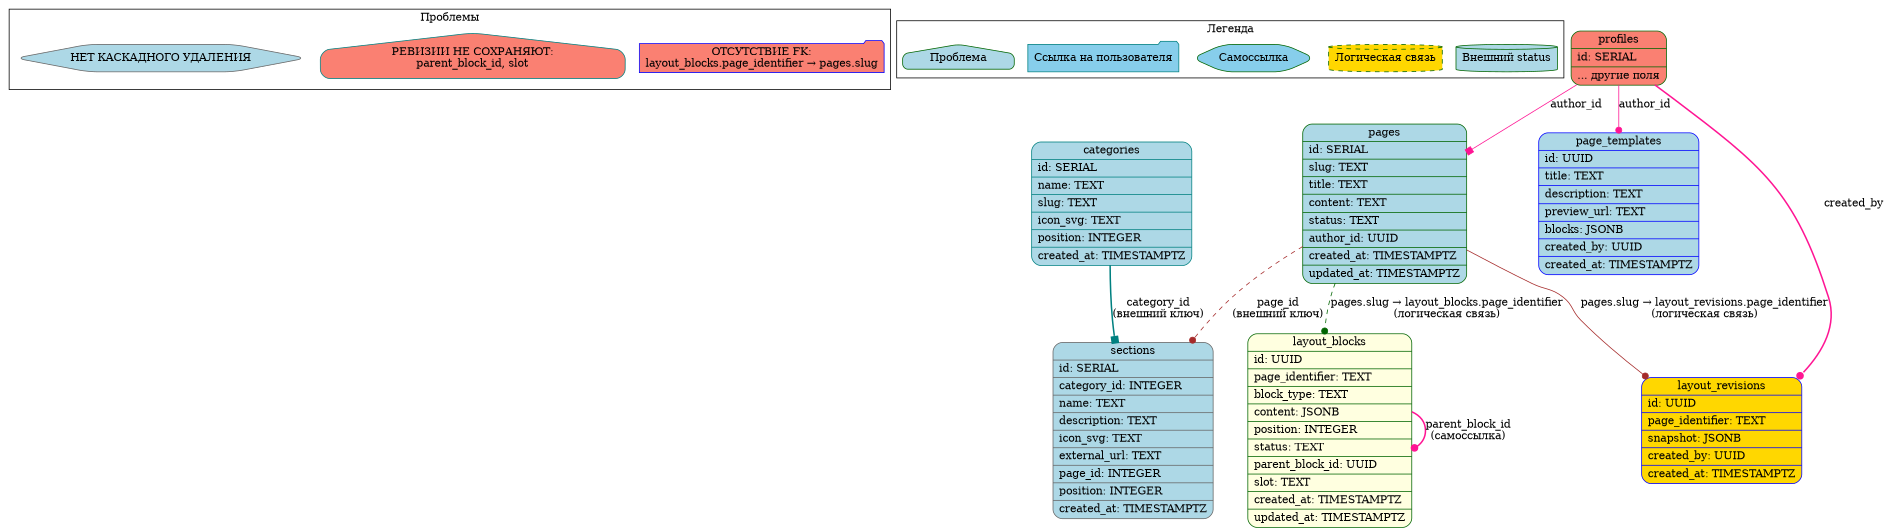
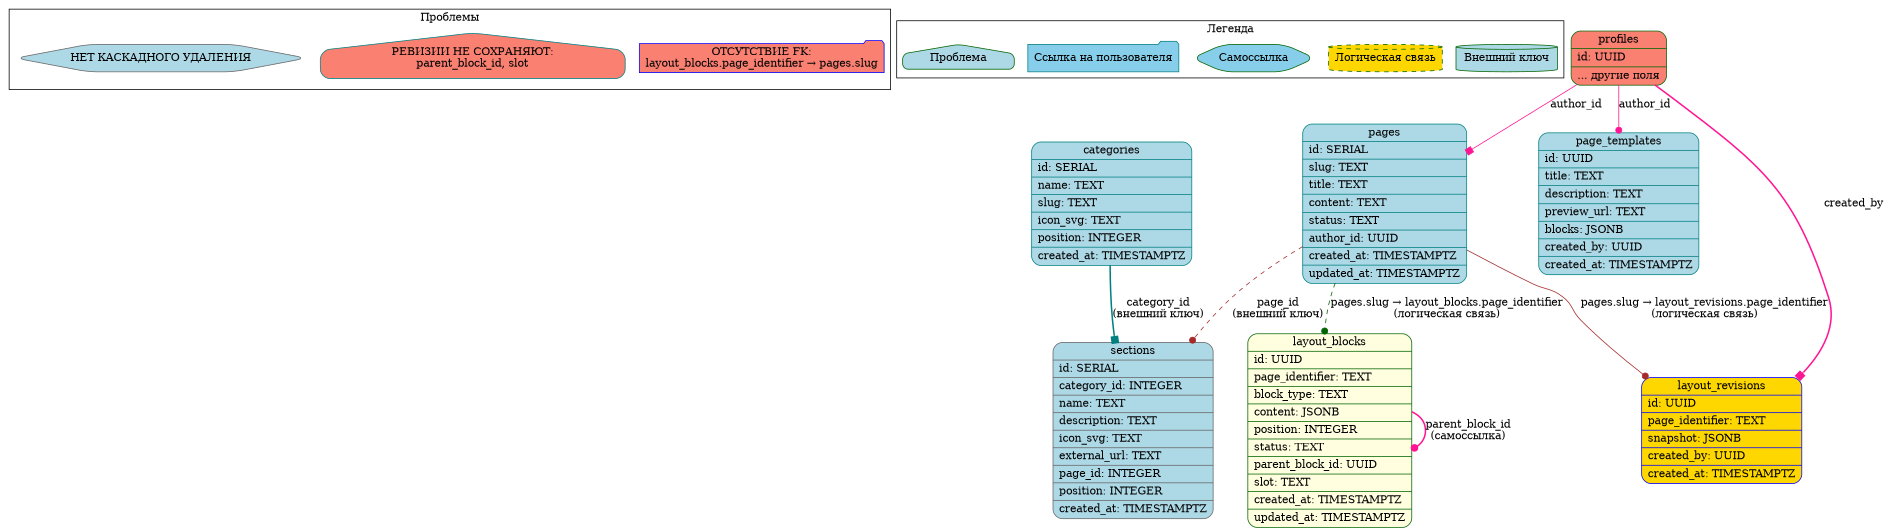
  digraph {
    rankdir=TB
    node [color=darkgreen fillcolor=lightblue shape=record style="rounded,filled"]
    edge [arrowhead=dot color=deeppink style=solid]
    n1 [color=blue fillcolor=salmon label="ОТСУТСТВИЕ FK:\nlayout_blocks.page_identifier → pages.slug" shape=folder]
    n2 [color=teal fillcolor=salmon label="РЕВИЗИИ НЕ СОХРАНЯЮТ:\nparent_block_id, slot" shape=house]
    n3 [color=gray40 label="НЕТ КАСКАДНОГО УДАЛЕНИЯ" shape=hexagon]
-   n4 [label="Внешний status" shape=cylinder]
+   n4 [label="Внешний ключ" shape=cylinder]
    n5 [fillcolor=gold label="Логическая связь" shape=cylinder style="dashed,filled"]
    n6 [fillcolor=skyblue label="Самоссылка" shape=hexagon]
    n7 [color=teal fillcolor=skyblue label="Ссылка на пользователя" shape=folder]
    n8 [label="Проблема" shape=house]
-   n9 [label="{pages|id: SERIAL\l|slug: TEXT\l|title: TEXT\l|content: TEXT\l|status: TEXT\l|author_id: UUID\l|created_at: TIMESTAMPTZ\l|updated_at: TIMESTAMPTZ\l}"]
+   n9 [color=teal label="{pages|id: SERIAL\l|slug: TEXT\l|title: TEXT\l|content: TEXT\l|status: TEXT\l|author_id: UUID\l|created_at: TIMESTAMPTZ\l|updated_at: TIMESTAMPTZ\l}"]
    n10 [fillcolor=lightyellow label="{layout_blocks|id: UUID\l|page_identifier: TEXT\l|block_type: TEXT\l|content: JSONB\l|position: INTEGER\l|status: TEXT\l|parent_block_id: UUID\l|slot: TEXT\l|created_at: TIMESTAMPTZ\l|updated_at: TIMESTAMPTZ\l}"]
    n11 [color=blue fillcolor=gold label="{layout_revisions|id: UUID\l|page_identifier: TEXT\l|snapshot: JSONB\l|created_by: UUID\l|created_at: TIMESTAMPTZ\l}"]
    n12 [color=gray40 label="{sections|id: SERIAL\l|category_id: INTEGER\l|name: TEXT\l|description: TEXT\l|icon_svg: TEXT\l|external_url: TEXT\l|page_id: INTEGER\l|position: INTEGER\l|created_at: TIMESTAMPTZ\l}"]
    n13 [color=teal label="{categories|id: SERIAL\l|name: TEXT\l|slug: TEXT\l|icon_svg: TEXT\l|position: INTEGER\l|created_at: TIMESTAMPTZ\l}"]
-   n14 [color=blue label="{page_templates|id: UUID\l|title: TEXT\l|description: TEXT\l|preview_url: TEXT\l|blocks: JSONB\l|created_by: UUID\l|created_at: TIMESTAMPTZ\l}"]
-   n15 [fillcolor=salmon label="{profiles|id: SERIAL\l|... другие поля\l}"]
+   n14 [color=teal label="{page_templates|id: UUID\l|title: TEXT\l|description: TEXT\l|preview_url: TEXT\l|blocks: JSONB\l|created_by: UUID\l|created_at: TIMESTAMPTZ\l}"]
+   n15 [fillcolor=salmon label="{profiles|id: UUID\l|... другие поля\l}"]
    subgraph cluster_1 {
      label="Проблемы"
      n1
      n2
      n3
    }
    subgraph cluster_2 {
      label="Легенда"
      n4
      n5
      n6
      n7
      n8
    }
    n9 -> n10 [color=darkgreen label="pages.slug → layout_blocks.page_identifier\n(логическая связь)" style=dashed]
    n9 -> n11 [color=brown label="pages.slug → layout_revisions.page_identifier\n(логическая связь)"]
    n9 -> n12 [color=brown label="page_id\n(внешний ключ)" style=dashed]
    n10 -> n10 [label="parent_block_id\n(самоссылка)" style=bold]
    n13 -> n12 [arrowhead=box color=teal label="category_id\n(внешний ключ)" style=bold]
    n15 -> n9 [arrowhead=box label=author_id]
-   n15 -> n11 [label=created_by style=bold]
+   n15 -> n11 [arrowhead=box label=created_by style=bold]
    n15 -> n14 [label=author_id]
  }
